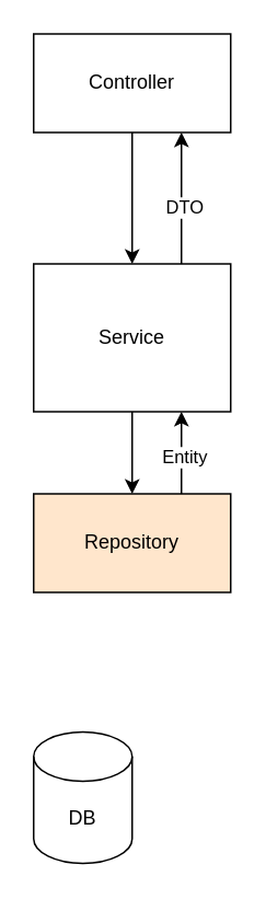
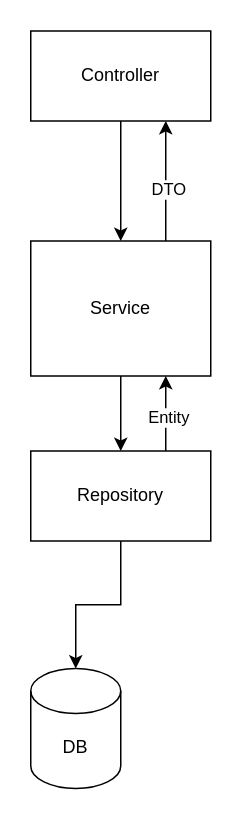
  <mxCell id="0" />
  <mxCell id="1" parent="0" />
  <mxCell id="2" value="" style="edgeStyle=orthogonalEdgeStyle;rounded=0;orthogonalLoop=1;jettySize=auto;html=1;" parent="1" source="3" target="7" edge="1"><mxGeometry relative="1" as="geometry" /></mxCell>
  <mxCell id="3" value="Controller" style="rounded=0;whiteSpace=wrap;html=1;" parent="1" vertex="1"><mxGeometry x="20" y="20" width="120" height="60" as="geometry" /></mxCell>
  <mxCell id="4" value="" style="edgeStyle=orthogonalEdgeStyle;rounded=0;orthogonalLoop=1;jettySize=auto;html=1;" parent="1" source="7" target="11" edge="1"><mxGeometry relative="1" as="geometry" /></mxCell>
  <mxCell id="5" style="edgeStyle=orthogonalEdgeStyle;rounded=0;orthogonalLoop=1;jettySize=auto;html=1;exitX=0.75;exitY=0;exitDx=0;exitDy=0;entryX=0.75;entryY=1;entryDx=0;entryDy=0;" parent="1" source="7" target="3" edge="1"><mxGeometry relative="1" as="geometry" /></mxCell>
  <mxCell id="6" value="DTO" style="edgeLabel;html=1;align=center;verticalAlign=middle;resizable=0;points=[];" parent="5" vertex="1" connectable="0"><mxGeometry x="-0.125" y="-1" relative="1" as="geometry"><mxPoint as="offset" /></mxGeometry></mxCell>
  <mxCell id="7" value="Service" style="rounded=0;whiteSpace=wrap;html=1;" parent="1" vertex="1"><mxGeometry x="20" y="160" width="120" height="90" as="geometry" /></mxCell>
+ <mxCell id="8" value="" style="edgeStyle=orthogonalEdgeStyle;rounded=0;orthogonalLoop=1;jettySize=auto;html=1;" parent="1" source="11" target="12" edge="1"><mxGeometry relative="1" as="geometry" /></mxCell>
  <mxCell id="9" style="edgeStyle=orthogonalEdgeStyle;rounded=0;orthogonalLoop=1;jettySize=auto;html=1;exitX=0.75;exitY=0;exitDx=0;exitDy=0;entryX=0.75;entryY=1;entryDx=0;entryDy=0;" parent="1" source="11" target="7" edge="1"><mxGeometry relative="1" as="geometry" /></mxCell>
  <mxCell id="10" value="Entity" style="edgeLabel;html=1;align=center;verticalAlign=middle;resizable=0;points=[];" parent="9" vertex="1" connectable="0"><mxGeometry x="-0.075" y="-1" relative="1" as="geometry"><mxPoint as="offset" /></mxGeometry></mxCell>
- <mxCell id="11" value="Repository" style="rounded=0;whiteSpace=wrap;html=1;fillColor=#ffe6cc;" parent="1" vertex="1"><mxGeometry x="20" y="300" width="120" height="60" as="geometry" /></mxCell>
+ <mxCell id="11" value="Repository" style="rounded=0;whiteSpace=wrap;html=1;" parent="1" vertex="1"><mxGeometry x="20" y="300" width="120" height="60" as="geometry" /></mxCell>
  <mxCell id="12" value="DB" style="shape=cylinder3;whiteSpace=wrap;html=1;boundedLbl=1;backgroundOutline=1;size=15;" parent="1" vertex="1"><mxGeometry x="20" y="445" width="60" height="80" as="geometry" /></mxCell>
